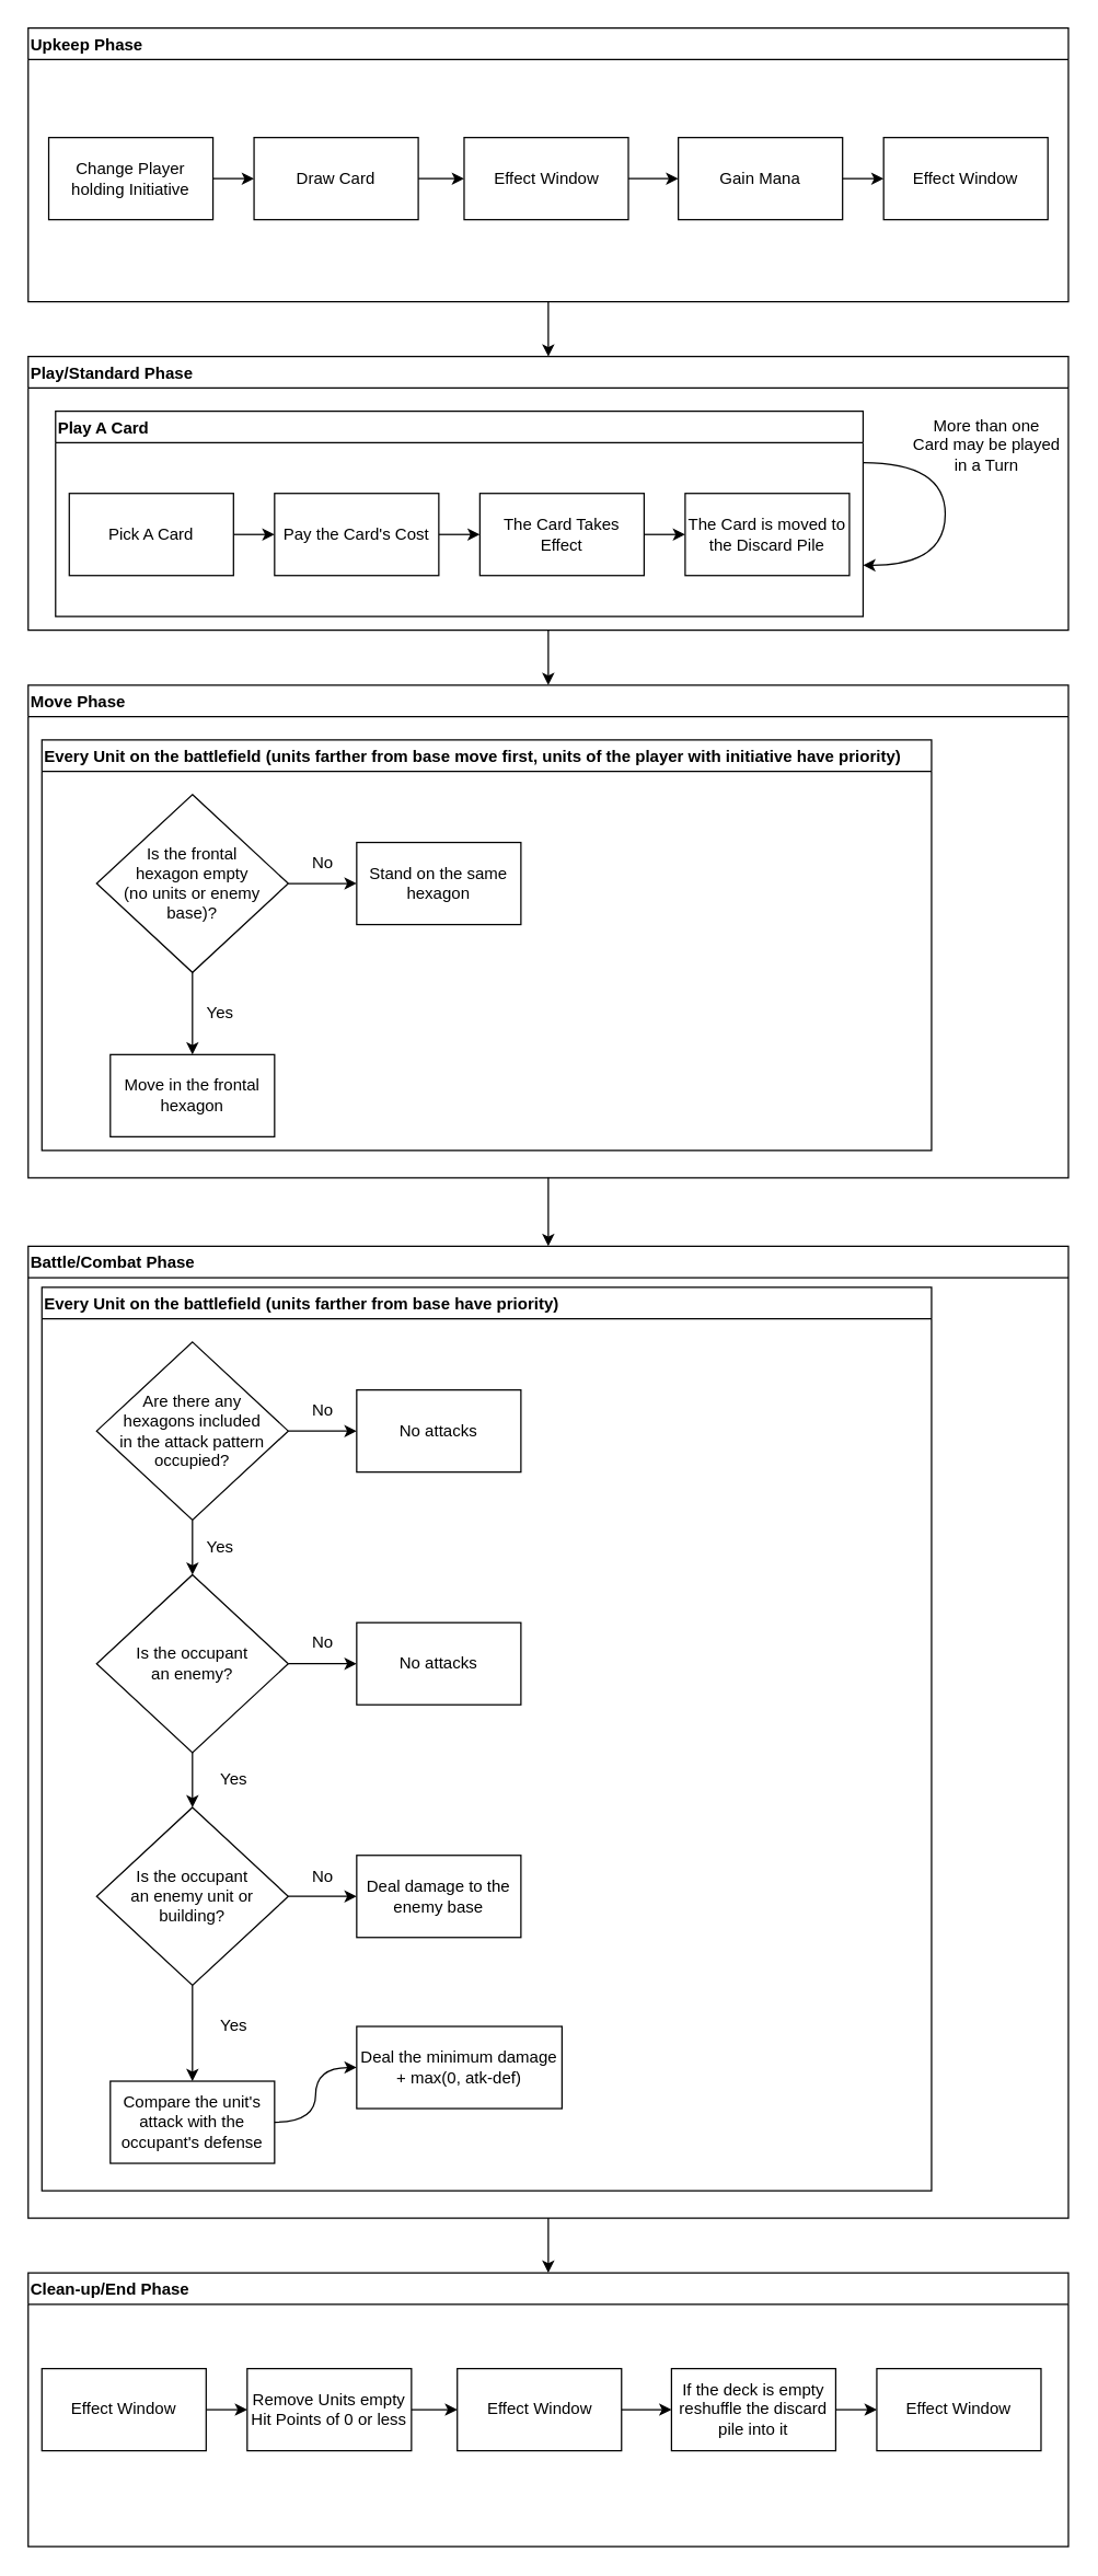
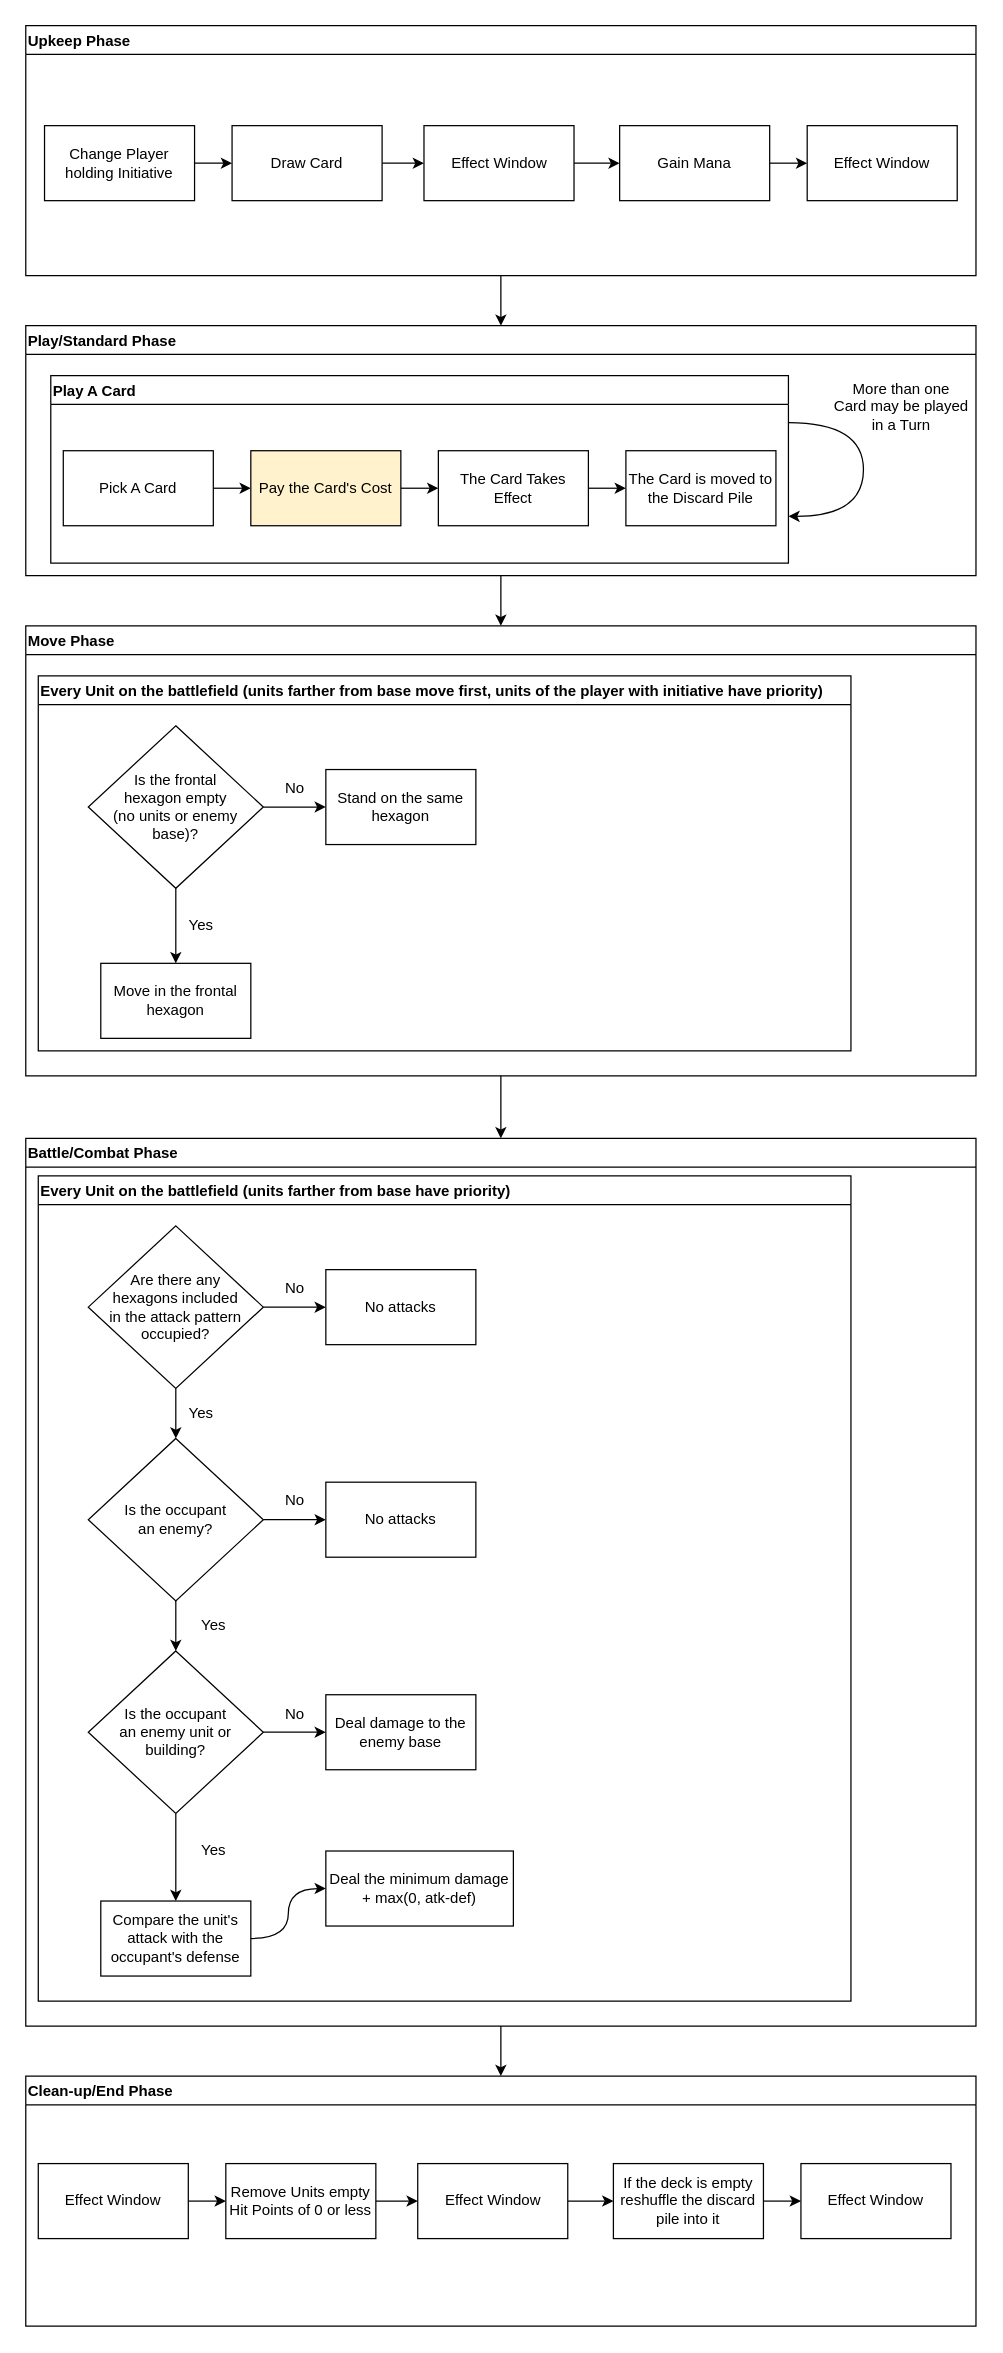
  <mxCell id="0" />
  <mxCell id="1" parent="0" />
  <mxCell id="2" style="edgeStyle=orthogonalEdgeStyle;rounded=0;orthogonalLoop=1;jettySize=auto;html=1;exitX=0.5;exitY=1;exitDx=0;exitDy=0;" parent="1" source="3" target="14" edge="1"><mxGeometry relative="1" as="geometry" /></mxCell>
  <mxCell id="3" value="Upkeep Phase" style="swimlane;align=left;" parent="1" vertex="1"><mxGeometry x="20" y="20" width="760" height="200" as="geometry" /></mxCell>
  <mxCell id="4" style="edgeStyle=orthogonalEdgeStyle;rounded=0;orthogonalLoop=1;jettySize=auto;html=1;exitX=1;exitY=0.5;exitDx=0;exitDy=0;entryX=0;entryY=0.5;entryDx=0;entryDy=0;" parent="3" source="5" target="7" edge="1"><mxGeometry relative="1" as="geometry" /></mxCell>
  <mxCell id="5" value="Draw Card" style="rounded=0;whiteSpace=wrap;html=1;" parent="3" vertex="1"><mxGeometry x="165" y="80" width="120" height="60" as="geometry" /></mxCell>
  <mxCell id="6" style="edgeStyle=orthogonalEdgeStyle;rounded=0;orthogonalLoop=1;jettySize=auto;html=1;exitX=1;exitY=0.5;exitDx=0;exitDy=0;entryX=0;entryY=0.5;entryDx=0;entryDy=0;" parent="3" source="7" target="9" edge="1"><mxGeometry relative="1" as="geometry" /></mxCell>
  <mxCell id="7" value="Effect Window" style="rounded=0;whiteSpace=wrap;html=1;" parent="3" vertex="1"><mxGeometry x="318.5" y="80" width="120" height="60" as="geometry" /></mxCell>
  <mxCell id="8" style="edgeStyle=orthogonalEdgeStyle;rounded=0;orthogonalLoop=1;jettySize=auto;html=1;exitX=1;exitY=0.5;exitDx=0;exitDy=0;entryX=0;entryY=0.5;entryDx=0;entryDy=0;" parent="3" source="9" target="10" edge="1"><mxGeometry relative="1" as="geometry" /></mxCell>
  <mxCell id="9" value="Gain Mana" style="rounded=0;whiteSpace=wrap;html=1;" parent="3" vertex="1"><mxGeometry x="475" y="80" width="120" height="60" as="geometry" /></mxCell>
  <mxCell id="10" value="Effect Window" style="rounded=0;whiteSpace=wrap;html=1;" parent="3" vertex="1"><mxGeometry x="625" y="80" width="120" height="60" as="geometry" /></mxCell>
  <mxCell id="11" value="Change Player holding Initiative" style="rounded=0;whiteSpace=wrap;html=1;" parent="3" vertex="1"><mxGeometry x="15" y="80" width="120" height="60" as="geometry" /></mxCell>
  <mxCell id="12" value="" style="edgeStyle=orthogonalEdgeStyle;curved=1;rounded=0;orthogonalLoop=1;jettySize=auto;html=1;fontSize=12;startArrow=classic;startFill=1;endArrow=none;endFill=0;" parent="3" source="5" target="11" edge="1"><mxGeometry relative="1" as="geometry" /></mxCell>
  <mxCell id="13" style="edgeStyle=orthogonalEdgeStyle;rounded=0;orthogonalLoop=1;jettySize=auto;html=1;exitX=0.5;exitY=1;exitDx=0;exitDy=0;entryX=0.5;entryY=0;entryDx=0;entryDy=0;" parent="1" source="14" target="26" edge="1"><mxGeometry relative="1" as="geometry" /></mxCell>
  <mxCell id="14" value="Play/Standard Phase" style="swimlane;align=left;" parent="1" vertex="1"><mxGeometry x="20" y="260" width="760" height="200" as="geometry" /></mxCell>
  <mxCell id="15" value="Play A Card" style="swimlane;align=left;" parent="14" vertex="1"><mxGeometry x="20" y="40" width="590" height="150" as="geometry" /></mxCell>
  <mxCell id="16" style="edgeStyle=orthogonalEdgeStyle;curved=1;rounded=0;orthogonalLoop=1;jettySize=auto;html=1;exitX=1;exitY=0.5;exitDx=0;exitDy=0;entryX=0;entryY=0.5;entryDx=0;entryDy=0;" parent="15" source="17" target="19" edge="1"><mxGeometry relative="1" as="geometry" /></mxCell>
  <mxCell id="17" value="Pick A Card" style="rounded=0;whiteSpace=wrap;html=1;" parent="15" vertex="1"><mxGeometry x="10" y="60" width="120" height="60" as="geometry" /></mxCell>
  <mxCell id="18" style="edgeStyle=orthogonalEdgeStyle;curved=1;rounded=0;orthogonalLoop=1;jettySize=auto;html=1;exitX=1;exitY=0.5;exitDx=0;exitDy=0;entryX=0;entryY=0.5;entryDx=0;entryDy=0;" parent="15" source="19" target="21" edge="1"><mxGeometry relative="1" as="geometry" /></mxCell>
- <mxCell id="19" value="Pay the Card's Cost" style="rounded=0;whiteSpace=wrap;html=1;" parent="15" vertex="1"><mxGeometry x="160" y="60" width="120" height="60" as="geometry" /></mxCell>
+ <mxCell id="19" value="Pay the Card's Cost" style="rounded=0;whiteSpace=wrap;html=1;fillColor=#fff2cc;" parent="15" vertex="1"><mxGeometry x="160" y="60" width="120" height="60" as="geometry" /></mxCell>
  <mxCell id="20" style="edgeStyle=orthogonalEdgeStyle;curved=1;rounded=0;orthogonalLoop=1;jettySize=auto;html=1;exitX=1;exitY=0.5;exitDx=0;exitDy=0;entryX=0;entryY=0.5;entryDx=0;entryDy=0;" parent="15" source="21" target="22" edge="1"><mxGeometry relative="1" as="geometry" /></mxCell>
  <mxCell id="21" value="The Card Takes Effect" style="rounded=0;whiteSpace=wrap;html=1;" parent="15" vertex="1"><mxGeometry x="310" y="60" width="120" height="60" as="geometry" /></mxCell>
  <mxCell id="22" value="The Card is moved to the Discard Pile" style="rounded=0;whiteSpace=wrap;html=1;" parent="15" vertex="1"><mxGeometry x="460" y="60" width="120" height="60" as="geometry" /></mxCell>
  <mxCell id="23" style="edgeStyle=orthogonalEdgeStyle;rounded=0;orthogonalLoop=1;jettySize=auto;html=1;exitX=1;exitY=0.25;exitDx=0;exitDy=0;entryX=1;entryY=0.75;entryDx=0;entryDy=0;curved=1;" parent="14" source="15" target="15" edge="1"><mxGeometry relative="1" as="geometry"><Array as="points"><mxPoint x="670" y="78" /><mxPoint x="670" y="153" /></Array></mxGeometry></mxCell>
  <mxCell id="24" value="More than one&lt;br&gt;Card may be played &lt;br&gt;in a Turn" style="text;html=1;align=center;verticalAlign=middle;resizable=0;points=[];autosize=1;strokeColor=none;fillColor=none;" parent="14" vertex="1"><mxGeometry x="640" y="40" width="120" height="50" as="geometry" /></mxCell>
  <mxCell id="25" style="edgeStyle=orthogonalEdgeStyle;rounded=0;orthogonalLoop=1;jettySize=auto;html=1;exitX=0.5;exitY=1;exitDx=0;exitDy=0;" parent="1" source="26" target="36" edge="1"><mxGeometry relative="1" as="geometry" /></mxCell>
  <mxCell id="26" value="Move Phase" style="swimlane;align=left;" parent="1" vertex="1"><mxGeometry x="20" y="500" width="760" height="360" as="geometry" /></mxCell>
  <mxCell id="27" value="Every Unit on the battlefield (units farther from base move first, units of the player with initiative have priority)" style="swimlane;align=left;" parent="26" vertex="1"><mxGeometry x="10" y="40" width="650" height="300" as="geometry" /></mxCell>
  <mxCell id="28" value="Stand on the same hexagon" style="rounded=0;whiteSpace=wrap;html=1;" parent="27" vertex="1"><mxGeometry x="230" y="75" width="120" height="60" as="geometry" /></mxCell>
  <mxCell id="29" style="edgeStyle=orthogonalEdgeStyle;curved=1;rounded=0;orthogonalLoop=1;jettySize=auto;html=1;exitX=1;exitY=0.5;exitDx=0;exitDy=0;entryX=0;entryY=0.5;entryDx=0;entryDy=0;" parent="27" source="31" target="28" edge="1"><mxGeometry relative="1" as="geometry" /></mxCell>
  <mxCell id="30" style="edgeStyle=orthogonalEdgeStyle;curved=1;rounded=0;orthogonalLoop=1;jettySize=auto;html=1;exitX=0.5;exitY=1;exitDx=0;exitDy=0;entryX=0.5;entryY=0;entryDx=0;entryDy=0;" parent="27" source="31" target="32" edge="1"><mxGeometry relative="1" as="geometry" /></mxCell>
  <mxCell id="31" value="&lt;font style=&quot;font-size: 12px&quot;&gt;Is the frontal &lt;br&gt;hexagon empty &lt;br&gt;(no units or enemy base)?&lt;/font&gt;" style="rhombus;whiteSpace=wrap;html=1;" parent="27" vertex="1"><mxGeometry x="40" y="40" width="140" height="130" as="geometry" /></mxCell>
  <mxCell id="32" value="Move in the frontal hexagon" style="rounded=0;whiteSpace=wrap;html=1;" parent="27" vertex="1"><mxGeometry x="50" y="230" width="120" height="60" as="geometry" /></mxCell>
  <mxCell id="33" value="No" style="text;html=1;align=center;verticalAlign=middle;resizable=0;points=[];autosize=1;strokeColor=none;fillColor=none;" parent="27" vertex="1"><mxGeometry x="190" y="80" width="30" height="20" as="geometry" /></mxCell>
  <mxCell id="34" value="Yes" style="text;html=1;align=center;verticalAlign=middle;resizable=0;points=[];autosize=1;strokeColor=none;fillColor=none;" parent="27" vertex="1"><mxGeometry x="110" y="190" width="40" height="20" as="geometry" /></mxCell>
  <mxCell id="35" style="edgeStyle=orthogonalEdgeStyle;rounded=0;orthogonalLoop=1;jettySize=auto;html=1;exitX=0.5;exitY=1;exitDx=0;exitDy=0;entryX=0.5;entryY=0;entryDx=0;entryDy=0;" parent="1" source="36" target="59" edge="1"><mxGeometry relative="1" as="geometry" /></mxCell>
  <mxCell id="36" value="Battle/Combat Phase" style="swimlane;align=left;" parent="1" vertex="1"><mxGeometry x="20" y="910" width="760" height="710" as="geometry" /></mxCell>
  <mxCell id="37" value="Every Unit on the battlefield (units farther from base have priority)" style="swimlane;align=left;startSize=23;" parent="36" vertex="1"><mxGeometry x="10" y="30" width="650" height="660" as="geometry" /></mxCell>
  <mxCell id="38" value="No attacks" style="rounded=0;whiteSpace=wrap;html=1;" parent="37" vertex="1"><mxGeometry x="230" y="75" width="120" height="60" as="geometry" /></mxCell>
  <mxCell id="39" style="edgeStyle=orthogonalEdgeStyle;curved=1;rounded=0;orthogonalLoop=1;jettySize=auto;html=1;exitX=1;exitY=0.5;exitDx=0;exitDy=0;entryX=0;entryY=0.5;entryDx=0;entryDy=0;" parent="37" source="41" target="38" edge="1"><mxGeometry relative="1" as="geometry" /></mxCell>
  <mxCell id="40" style="edgeStyle=orthogonalEdgeStyle;curved=1;rounded=0;orthogonalLoop=1;jettySize=auto;html=1;exitX=0.5;exitY=1;exitDx=0;exitDy=0;entryX=0.5;entryY=0;entryDx=0;entryDy=0;" parent="37" source="41" target="46" edge="1"><mxGeometry relative="1" as="geometry"><mxPoint x="110" y="230" as="targetPoint" /></mxGeometry></mxCell>
  <mxCell id="41" value="Are there any &lt;br&gt;hexagons included &lt;br&gt;in the attack pattern occupied?" style="rhombus;whiteSpace=wrap;html=1;" parent="37" vertex="1"><mxGeometry x="40" y="40" width="140" height="130" as="geometry" /></mxCell>
  <mxCell id="42" value="No" style="text;html=1;align=center;verticalAlign=middle;resizable=0;points=[];autosize=1;strokeColor=none;fillColor=none;" parent="37" vertex="1"><mxGeometry x="190" y="80" width="30" height="20" as="geometry" /></mxCell>
  <mxCell id="43" value="Yes" style="text;html=1;align=center;verticalAlign=middle;resizable=0;points=[];autosize=1;strokeColor=none;fillColor=none;" parent="37" vertex="1"><mxGeometry x="110" y="180" width="40" height="20" as="geometry" /></mxCell>
  <mxCell id="44" style="edgeStyle=orthogonalEdgeStyle;curved=1;rounded=0;orthogonalLoop=1;jettySize=auto;html=1;exitX=1;exitY=0.5;exitDx=0;exitDy=0;entryX=0;entryY=0.5;entryDx=0;entryDy=0;fontSize=12;" parent="37" source="46" target="47" edge="1"><mxGeometry relative="1" as="geometry" /></mxCell>
  <mxCell id="45" style="edgeStyle=orthogonalEdgeStyle;curved=1;rounded=0;orthogonalLoop=1;jettySize=auto;html=1;exitX=0.5;exitY=1;exitDx=0;exitDy=0;entryX=0.5;entryY=0;entryDx=0;entryDy=0;fontSize=12;" parent="37" source="46" target="51" edge="1"><mxGeometry relative="1" as="geometry" /></mxCell>
  <mxCell id="46" value="Is the occupant &lt;br&gt;an enemy?" style="rhombus;whiteSpace=wrap;html=1;" parent="37" vertex="1"><mxGeometry x="40" y="210" width="140" height="130" as="geometry" /></mxCell>
  <mxCell id="47" value="No attacks" style="rounded=0;whiteSpace=wrap;html=1;" parent="37" vertex="1"><mxGeometry x="230" y="245" width="120" height="60" as="geometry" /></mxCell>
  <mxCell id="48" value="No" style="text;html=1;align=center;verticalAlign=middle;resizable=0;points=[];autosize=1;strokeColor=none;fillColor=none;" parent="37" vertex="1"><mxGeometry x="190" y="250" width="30" height="20" as="geometry" /></mxCell>
  <mxCell id="49" style="edgeStyle=orthogonalEdgeStyle;curved=1;rounded=0;orthogonalLoop=1;jettySize=auto;html=1;exitX=1;exitY=0.5;exitDx=0;exitDy=0;entryX=0;entryY=0.5;entryDx=0;entryDy=0;fontSize=12;" parent="37" source="51" target="52" edge="1"><mxGeometry relative="1" as="geometry" /></mxCell>
  <mxCell id="50" style="edgeStyle=orthogonalEdgeStyle;curved=1;rounded=0;orthogonalLoop=1;jettySize=auto;html=1;exitX=0.5;exitY=1;exitDx=0;exitDy=0;entryX=0.5;entryY=0;entryDx=0;entryDy=0;fontSize=12;" parent="37" source="51" target="55" edge="1"><mxGeometry relative="1" as="geometry" /></mxCell>
  <mxCell id="51" value="Is the occupant &lt;br&gt;an enemy unit or building?" style="rhombus;whiteSpace=wrap;html=1;" parent="37" vertex="1"><mxGeometry x="40" y="380" width="140" height="130" as="geometry" /></mxCell>
  <mxCell id="52" value="Deal damage to the enemy base" style="rounded=0;whiteSpace=wrap;html=1;" parent="37" vertex="1"><mxGeometry x="230" y="415" width="120" height="60" as="geometry" /></mxCell>
  <mxCell id="53" value="No" style="text;html=1;align=center;verticalAlign=middle;resizable=0;points=[];autosize=1;strokeColor=none;fillColor=none;" parent="37" vertex="1"><mxGeometry x="190" y="421" width="30" height="20" as="geometry" /></mxCell>
  <mxCell id="54" value="Yes" style="text;html=1;align=center;verticalAlign=middle;resizable=0;points=[];autosize=1;strokeColor=none;fillColor=none;" parent="37" vertex="1"><mxGeometry x="120" y="350" width="40" height="20" as="geometry" /></mxCell>
  <mxCell id="55" value="Compare the unit's attack with the occupant's defense" style="rounded=0;whiteSpace=wrap;html=1;" parent="37" vertex="1"><mxGeometry x="50" y="580" width="120" height="60" as="geometry" /></mxCell>
  <mxCell id="56" value="Yes" style="text;html=1;align=center;verticalAlign=middle;resizable=0;points=[];autosize=1;strokeColor=none;fillColor=none;" parent="37" vertex="1"><mxGeometry x="120" y="530" width="40" height="20" as="geometry" /></mxCell>
  <mxCell id="57" value="Deal the minimum damage + max(0, atk-def)" style="whiteSpace=wrap;html=1;rounded=0;" parent="37" vertex="1"><mxGeometry x="230" y="540" width="150" height="60" as="geometry" /></mxCell>
  <mxCell id="58" value="" style="edgeStyle=orthogonalEdgeStyle;curved=1;rounded=0;orthogonalLoop=1;jettySize=auto;html=1;fontSize=12;" parent="37" source="55" target="57" edge="1"><mxGeometry relative="1" as="geometry" /></mxCell>
  <mxCell id="59" value="Clean-up/End Phase" style="swimlane;align=left;" parent="1" vertex="1"><mxGeometry x="20" y="1660" width="760" height="200" as="geometry" /></mxCell>
  <mxCell id="60" style="edgeStyle=orthogonalEdgeStyle;curved=1;rounded=0;orthogonalLoop=1;jettySize=auto;html=1;exitX=1;exitY=0.5;exitDx=0;exitDy=0;entryX=0;entryY=0.5;entryDx=0;entryDy=0;fontSize=12;startArrow=none;startFill=0;endArrow=classic;endFill=1;" parent="59" source="61" target="64" edge="1"><mxGeometry relative="1" as="geometry" /></mxCell>
  <mxCell id="61" value="Effect Window" style="rounded=0;whiteSpace=wrap;html=1;" parent="59" vertex="1"><mxGeometry x="10" y="70" width="120" height="60" as="geometry" /></mxCell>
  <mxCell id="62" value="Effect Window" style="rounded=0;whiteSpace=wrap;html=1;" parent="59" vertex="1"><mxGeometry x="620" y="70" width="120" height="60" as="geometry" /></mxCell>
  <mxCell id="63" style="edgeStyle=orthogonalEdgeStyle;curved=1;rounded=0;orthogonalLoop=1;jettySize=auto;html=1;exitX=1;exitY=0.5;exitDx=0;exitDy=0;entryX=0;entryY=0.5;entryDx=0;entryDy=0;fontSize=12;startArrow=none;startFill=0;endArrow=classic;endFill=1;" parent="59" source="64" target="66" edge="1"><mxGeometry relative="1" as="geometry" /></mxCell>
  <mxCell id="64" value="Remove Units empty Hit Points of 0 or less" style="rounded=0;whiteSpace=wrap;html=1;" parent="59" vertex="1"><mxGeometry x="160" y="70" width="120" height="60" as="geometry" /></mxCell>
  <mxCell id="65" style="edgeStyle=orthogonalEdgeStyle;curved=1;rounded=0;orthogonalLoop=1;jettySize=auto;html=1;exitX=1;exitY=0.5;exitDx=0;exitDy=0;entryX=0;entryY=0.5;entryDx=0;entryDy=0;fontSize=12;startArrow=none;startFill=0;endArrow=classic;endFill=1;" parent="59" source="66" target="68" edge="1"><mxGeometry relative="1" as="geometry" /></mxCell>
  <mxCell id="66" value="Effect Window" style="rounded=0;whiteSpace=wrap;html=1;" parent="59" vertex="1"><mxGeometry x="313.5" y="70" width="120" height="60" as="geometry" /></mxCell>
  <mxCell id="67" style="edgeStyle=orthogonalEdgeStyle;curved=1;rounded=0;orthogonalLoop=1;jettySize=auto;html=1;exitX=1;exitY=0.5;exitDx=0;exitDy=0;entryX=0;entryY=0.5;entryDx=0;entryDy=0;fontSize=12;startArrow=none;startFill=0;endArrow=classic;endFill=1;" parent="59" source="68" target="62" edge="1"><mxGeometry relative="1" as="geometry" /></mxCell>
  <mxCell id="68" value="If the deck is empty reshuffle the discard pile into it" style="rounded=0;whiteSpace=wrap;html=1;" parent="59" vertex="1"><mxGeometry x="470" y="70" width="120" height="60" as="geometry" /></mxCell>
